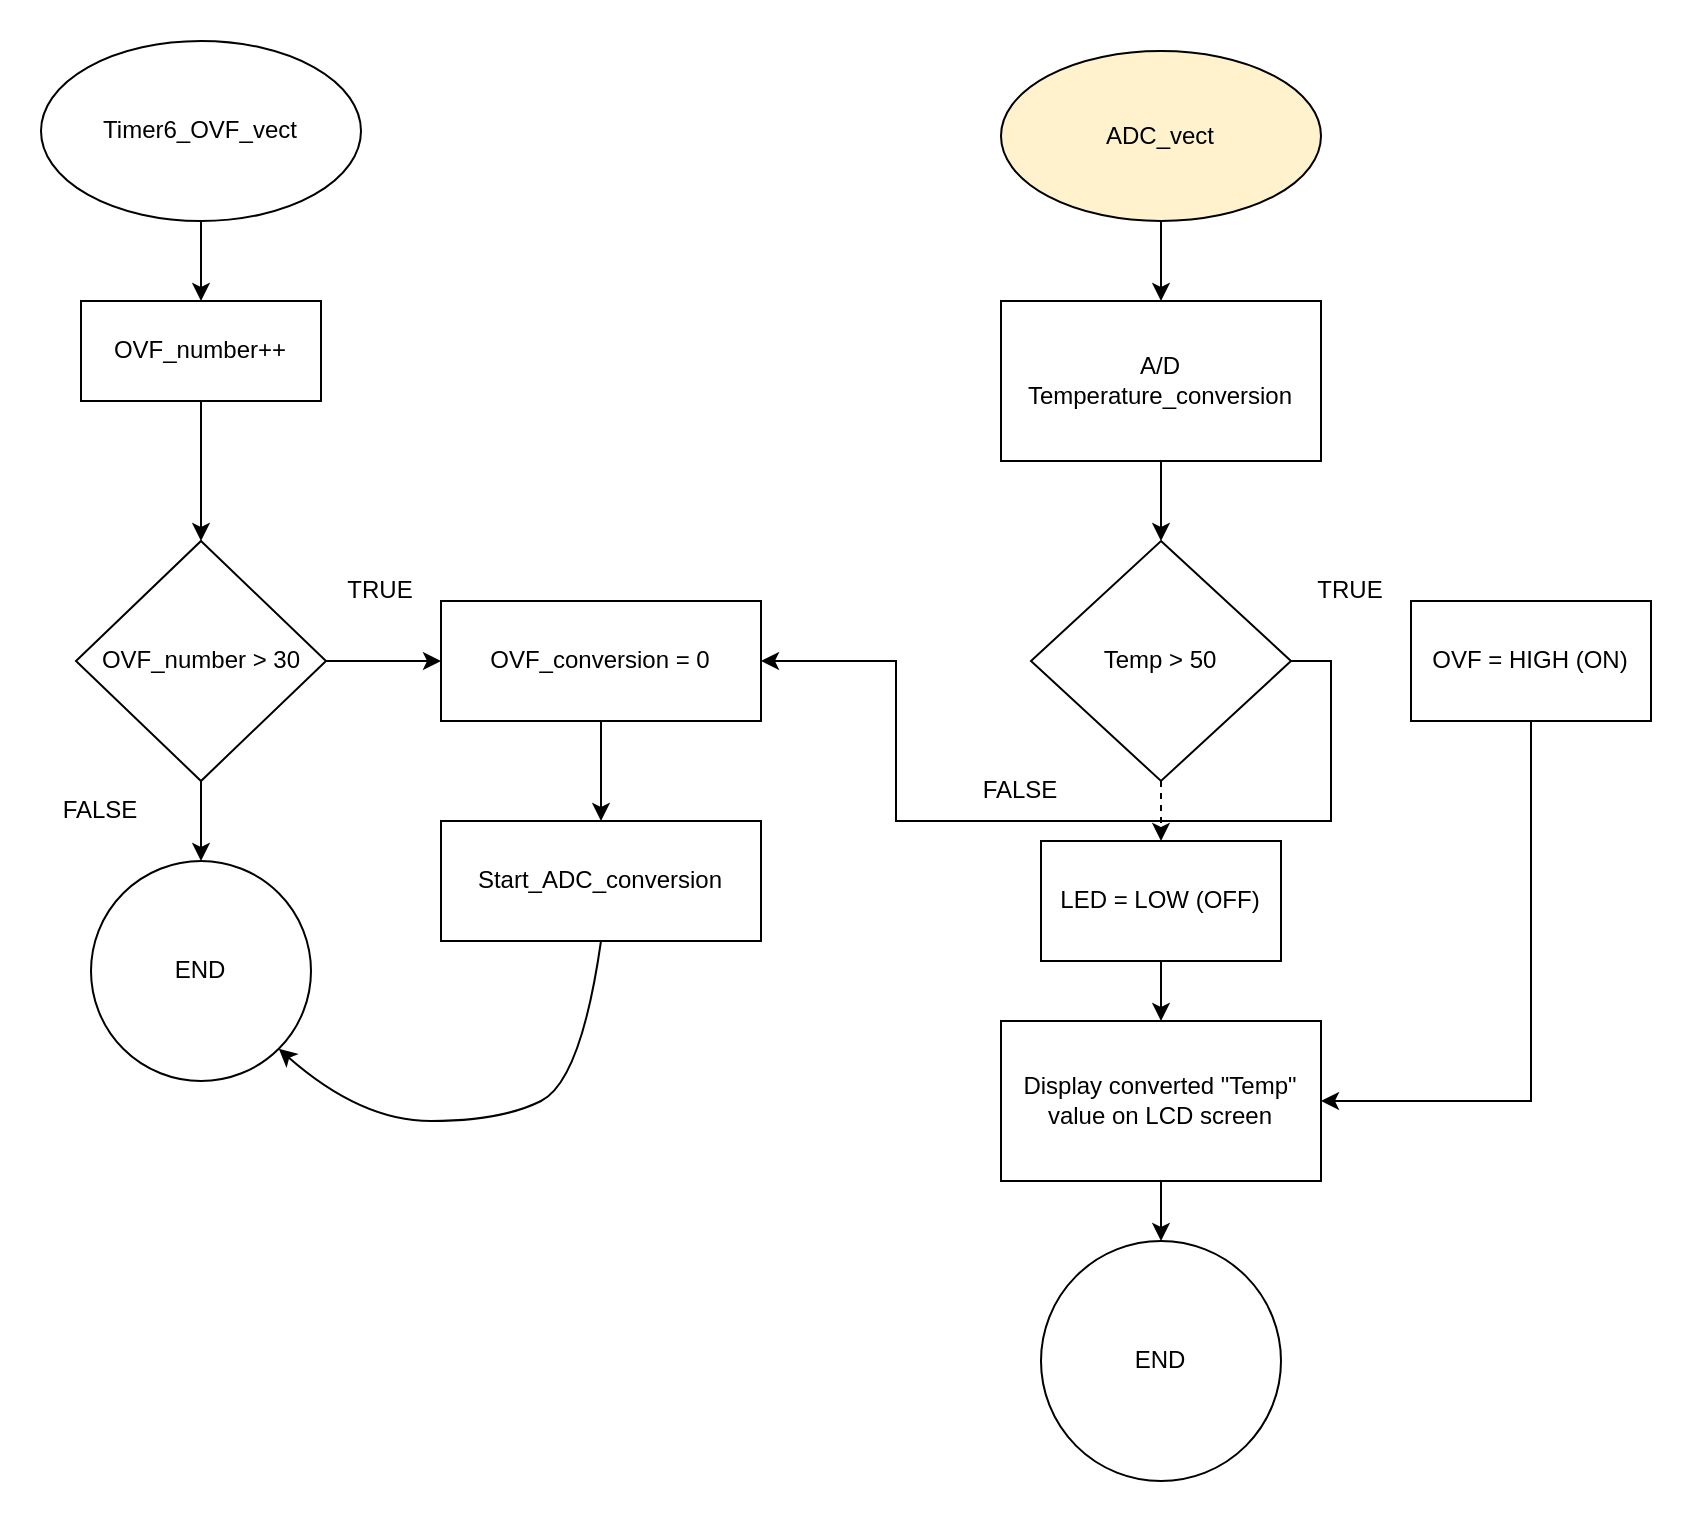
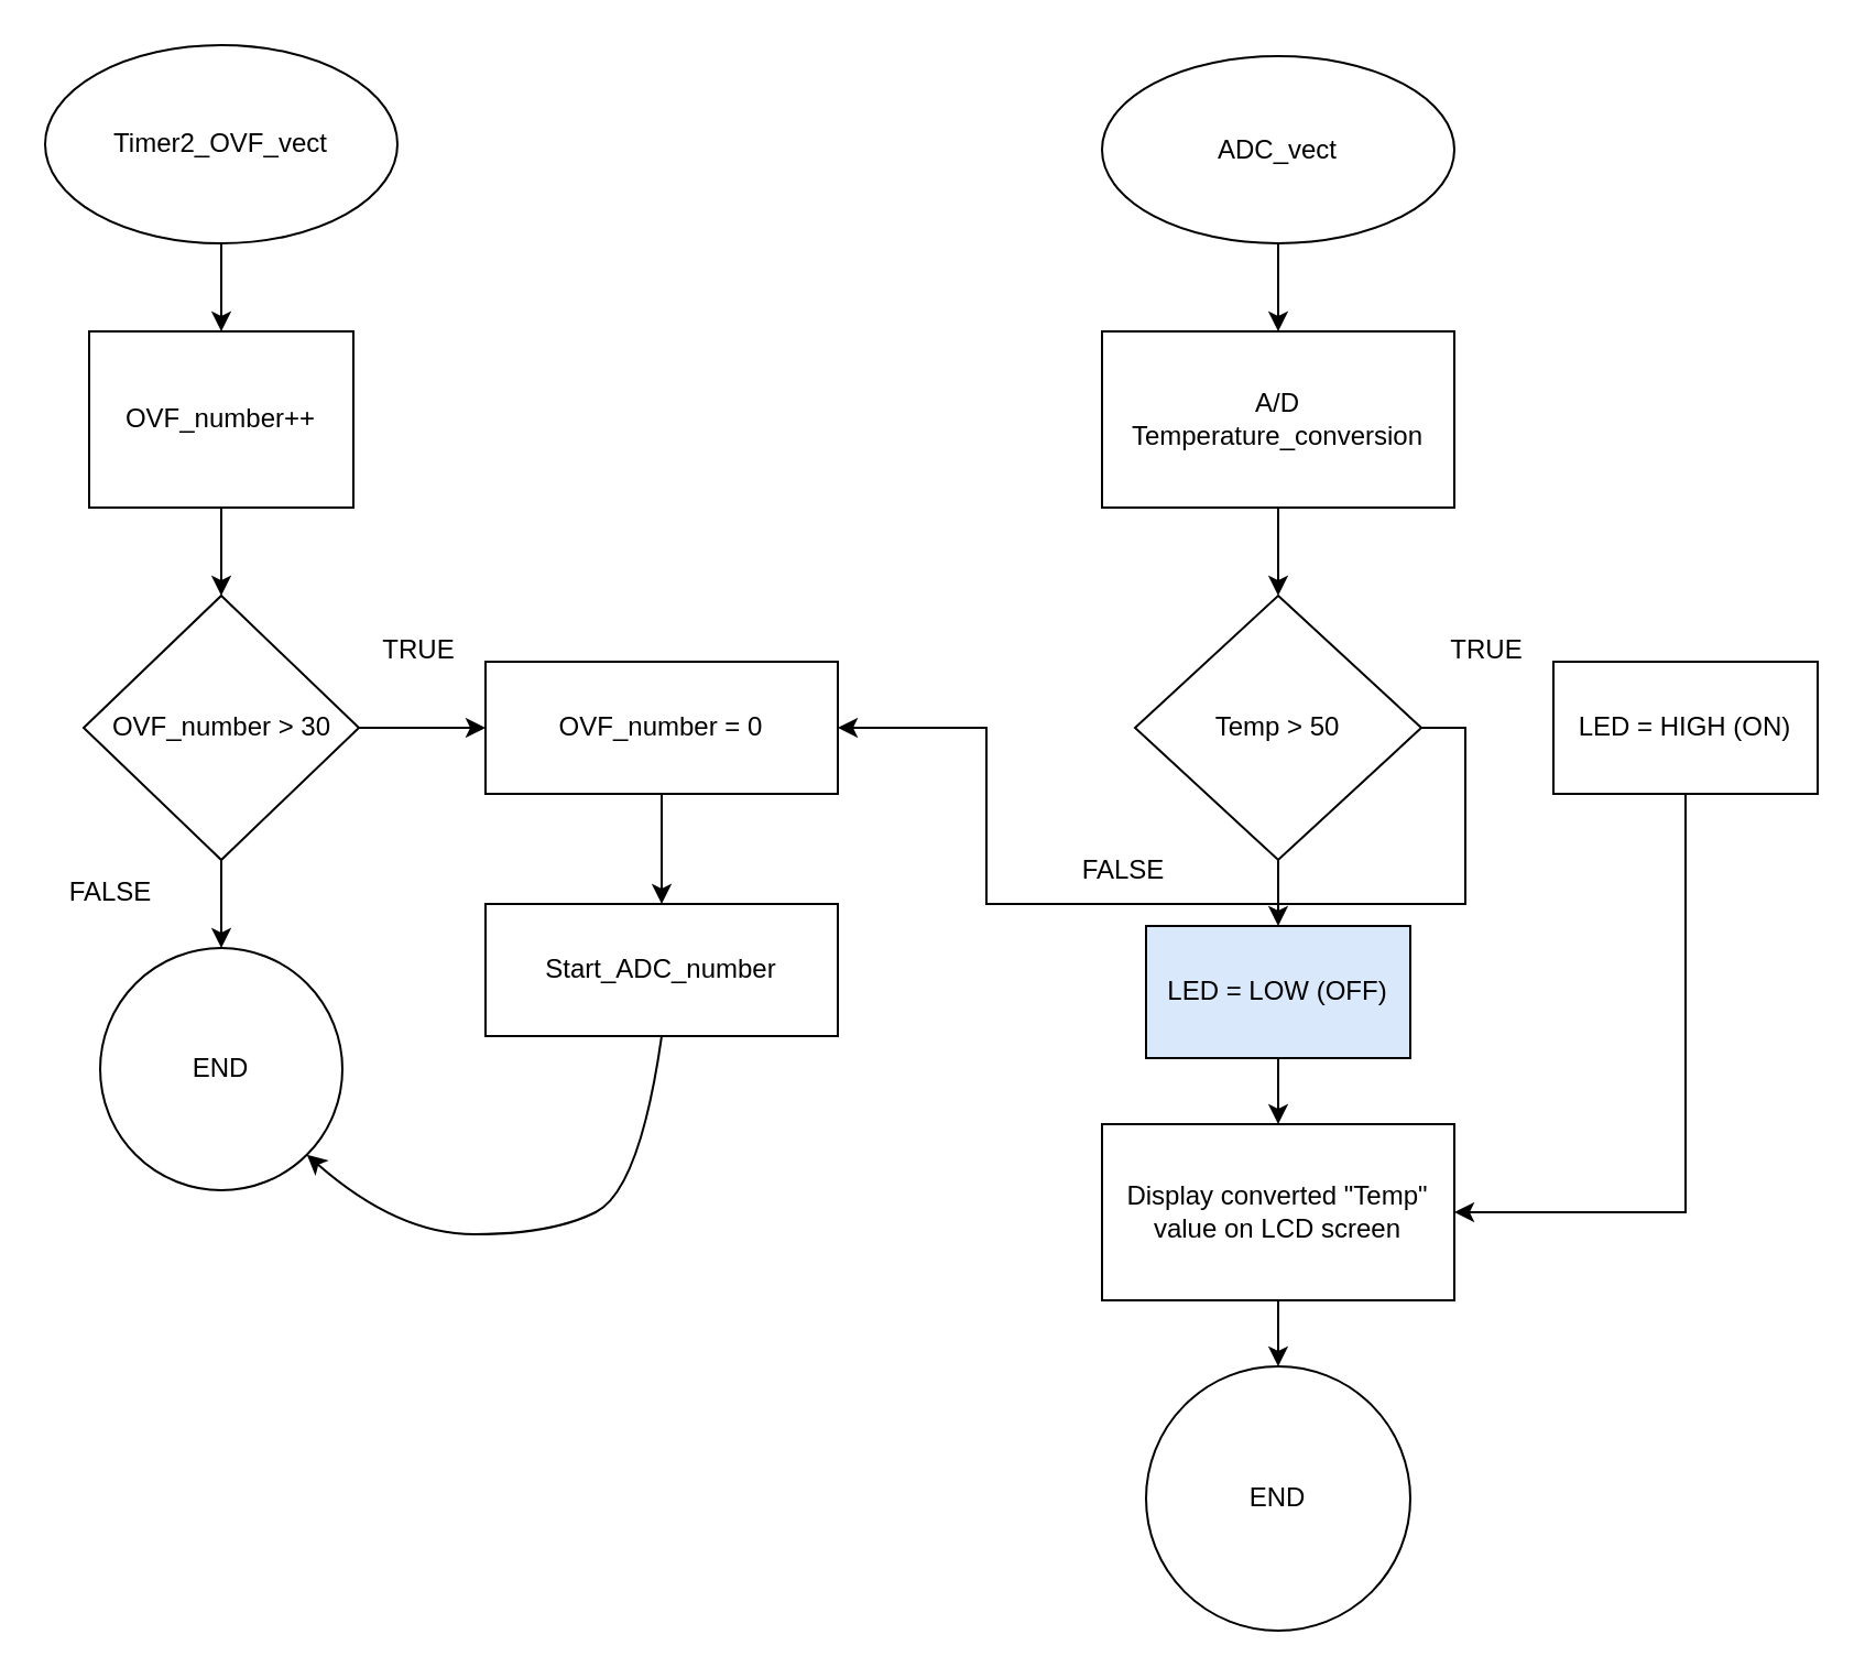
  <mxCell id="0" />
  <mxCell id="1" parent="0" />
- <mxCell id="2" value="Timer6_OVF_vect" style="ellipse;whiteSpace=wrap;html=1;" vertex="1" parent="1"><mxGeometry x="20" y="20" width="160" height="90" as="geometry" /></mxCell>
+ <mxCell id="2" value="Timer2_OVF_vect" style="ellipse;whiteSpace=wrap;html=1;" vertex="1" parent="1"><mxGeometry x="20" y="20" width="160" height="90" as="geometry" /></mxCell>
  <mxCell id="3" value="" style="endArrow=classic;html=1;rounded=0;exitX=0.5;exitY=1;exitDx=0;exitDy=0;entryX=0.5;entryY=0;entryDx=0;entryDy=0;" edge="1" parent="1" source="2" target="4"><mxGeometry width="50" height="50" relative="1" as="geometry"><mxPoint x="104.5" y="140" as="sourcePoint" /><mxPoint x="105" y="210" as="targetPoint" /></mxGeometry></mxCell>
- <mxCell id="4" value="OVF_number++" style="rounded=0;whiteSpace=wrap;html=1;" vertex="1" parent="1"><mxGeometry x="40" y="150" width="120" height="50" as="geometry" /></mxCell>
+ <mxCell id="4" value="OVF_number++" style="rounded=0;whiteSpace=wrap;html=1;" vertex="1" parent="1"><mxGeometry x="40" y="150" width="120" height="80" as="geometry" /></mxCell>
  <mxCell id="5" value="" style="endArrow=classic;html=1;rounded=0;exitX=0.5;exitY=1;exitDx=0;exitDy=0;" edge="1" parent="1" source="4"><mxGeometry width="50" height="50" relative="1" as="geometry"><mxPoint x="80" y="280" as="sourcePoint" /><mxPoint x="100" y="270" as="targetPoint" /></mxGeometry></mxCell>
  <mxCell id="6" value="OVF_number &amp;gt; 30" style="rhombus;whiteSpace=wrap;html=1;" vertex="1" parent="1"><mxGeometry x="37.5" y="270" width="125" height="120" as="geometry" /></mxCell>
  <mxCell id="7" value="" style="endArrow=classic;html=1;rounded=0;exitX=1;exitY=0.5;exitDx=0;exitDy=0;" edge="1" parent="1" source="6"><mxGeometry width="50" height="50" relative="1" as="geometry"><mxPoint x="210" y="380" as="sourcePoint" /><mxPoint x="220" y="330" as="targetPoint" /></mxGeometry></mxCell>
  <mxCell id="8" value="" style="endArrow=classic;html=1;rounded=0;exitX=0.5;exitY=1;exitDx=0;exitDy=0;" edge="1" parent="1" source="6"><mxGeometry width="50" height="50" relative="1" as="geometry"><mxPoint x="80" y="470" as="sourcePoint" /><mxPoint x="100" y="430" as="targetPoint" /></mxGeometry></mxCell>
  <mxCell id="9" value="TRUE" style="text;html=1;strokeColor=none;fillColor=none;align=center;verticalAlign=middle;whiteSpace=wrap;rounded=0;" vertex="1" parent="1"><mxGeometry x="160" y="280" width="60" height="30" as="geometry" /></mxCell>
  <mxCell id="10" value="FALSE" style="text;html=1;strokeColor=none;fillColor=none;align=center;verticalAlign=middle;whiteSpace=wrap;rounded=0;" vertex="1" parent="1"><mxGeometry x="20" y="390" width="60" height="30" as="geometry" /></mxCell>
  <mxCell id="11" value="END" style="ellipse;whiteSpace=wrap;html=1;aspect=fixed;" vertex="1" parent="1"><mxGeometry x="45" y="430" width="110" height="110" as="geometry" /></mxCell>
- <mxCell id="12" value="OVF_conversion = 0" style="rounded=0;whiteSpace=wrap;html=1;" vertex="1" parent="1"><mxGeometry x="220" y="300" width="160" height="60" as="geometry" /></mxCell>
+ <mxCell id="12" value="OVF_number = 0" style="rounded=0;whiteSpace=wrap;html=1;" vertex="1" parent="1"><mxGeometry x="220" y="300" width="160" height="60" as="geometry" /></mxCell>
  <mxCell id="13" value="" style="endArrow=classic;html=1;rounded=0;exitX=0.5;exitY=1;exitDx=0;exitDy=0;" edge="1" parent="1" source="12"><mxGeometry width="50" height="50" relative="1" as="geometry"><mxPoint x="290" y="430" as="sourcePoint" /><mxPoint x="300" y="410" as="targetPoint" /></mxGeometry></mxCell>
- <mxCell id="14" value="Start_ADC_conversion" style="rounded=0;whiteSpace=wrap;html=1;" vertex="1" parent="1"><mxGeometry x="220" y="410" width="160" height="60" as="geometry" /></mxCell>
+ <mxCell id="14" value="Start_ADC_number" style="rounded=0;whiteSpace=wrap;html=1;" vertex="1" parent="1"><mxGeometry x="220" y="410" width="160" height="60" as="geometry" /></mxCell>
  <mxCell id="15" value="" style="curved=1;endArrow=classic;html=1;rounded=0;exitX=0.5;exitY=1;exitDx=0;exitDy=0;entryX=1;entryY=1;entryDx=0;entryDy=0;" edge="1" parent="1" source="14" target="11"><mxGeometry width="50" height="50" relative="1" as="geometry"><mxPoint x="260" y="570" as="sourcePoint" /><mxPoint x="310" y="520" as="targetPoint" /><Array as="points"><mxPoint x="290" y="540" /><mxPoint x="250" y="560" /><mxPoint x="180" y="560" /></Array></mxGeometry></mxCell>
- <mxCell id="16" value="ADC_vect" style="ellipse;whiteSpace=wrap;html=1;fillColor=#fff2cc;" vertex="1" parent="1"><mxGeometry x="500" y="25" width="160" height="85" as="geometry" /></mxCell>
+ <mxCell id="16" value="ADC_vect" style="ellipse;whiteSpace=wrap;html=1;" vertex="1" parent="1"><mxGeometry x="500" y="25" width="160" height="85" as="geometry" /></mxCell>
  <mxCell id="17" value="" style="endArrow=classic;html=1;rounded=0;exitX=0.5;exitY=1;exitDx=0;exitDy=0;" edge="1" parent="1" source="16"><mxGeometry width="50" height="50" relative="1" as="geometry"><mxPoint x="580" y="160" as="sourcePoint" /><mxPoint x="580" y="150" as="targetPoint" /></mxGeometry></mxCell>
  <mxCell id="18" style="edgeStyle=orthogonalEdgeStyle;rounded=0;orthogonalLoop=1;jettySize=auto;html=1;exitX=0.5;exitY=1;exitDx=0;exitDy=0;" edge="1" parent="1" source="19"><mxGeometry relative="1" as="geometry"><mxPoint x="580" y="270" as="targetPoint" /></mxGeometry></mxCell>
  <mxCell id="19" value="A/D &lt;br&gt;Temperature_conversion" style="rounded=0;whiteSpace=wrap;html=1;" vertex="1" parent="1"><mxGeometry x="500" y="150" width="160" height="80" as="geometry" /></mxCell>
  <mxCell id="20" style="edgeStyle=orthogonalEdgeStyle;rounded=0;orthogonalLoop=1;jettySize=auto;html=1;exitX=1;exitY=0.5;exitDx=0;exitDy=0;" edge="1" parent="1" source="22" target="12"><mxGeometry relative="1" as="geometry" /></mxCell>
- <mxCell id="21" style="edgeStyle=orthogonalEdgeStyle;rounded=0;orthogonalLoop=1;jettySize=auto;html=1;exitX=0.5;exitY=1;exitDx=0;exitDy=0;entryX=0.5;entryY=0;entryDx=0;entryDy=0;dashed=1;" edge="1" parent="1" source="22" target="25"><mxGeometry relative="1" as="geometry" /></mxCell>
+ <mxCell id="21" style="edgeStyle=orthogonalEdgeStyle;rounded=0;orthogonalLoop=1;jettySize=auto;html=1;exitX=0.5;exitY=1;exitDx=0;exitDy=0;entryX=0.5;entryY=0;entryDx=0;entryDy=0;" edge="1" parent="1" source="22" target="25"><mxGeometry relative="1" as="geometry" /></mxCell>
  <mxCell id="22" value="Temp &amp;gt; 50" style="rhombus;whiteSpace=wrap;html=1;" vertex="1" parent="1"><mxGeometry x="515" y="270" width="130" height="120" as="geometry" /></mxCell>
  <mxCell id="23" value="TRUE" style="text;html=1;strokeColor=none;fillColor=none;align=center;verticalAlign=middle;whiteSpace=wrap;rounded=0;" vertex="1" parent="1"><mxGeometry x="645" y="280" width="60" height="30" as="geometry" /></mxCell>
  <mxCell id="24" value="FALSE" style="text;html=1;strokeColor=none;fillColor=none;align=center;verticalAlign=middle;whiteSpace=wrap;rounded=0;" vertex="1" parent="1"><mxGeometry x="480" y="380" width="60" height="30" as="geometry" /></mxCell>
- <mxCell id="25" value="LED = LOW (OFF)" style="rounded=0;whiteSpace=wrap;html=1;" vertex="1" parent="1"><mxGeometry x="520" y="420" width="120" height="60" as="geometry" /></mxCell>
+ <mxCell id="25" value="LED = LOW (OFF)" style="rounded=0;whiteSpace=wrap;html=1;fillColor=#dae8fc;" vertex="1" parent="1"><mxGeometry x="520" y="420" width="120" height="60" as="geometry" /></mxCell>
  <mxCell id="26" style="edgeStyle=orthogonalEdgeStyle;rounded=0;orthogonalLoop=1;jettySize=auto;html=1;exitX=0.5;exitY=1;exitDx=0;exitDy=0;entryX=1;entryY=0.5;entryDx=0;entryDy=0;" edge="1" parent="1" source="27" target="31"><mxGeometry relative="1" as="geometry"><mxPoint x="770" y="670" as="targetPoint" /><Array as="points"><mxPoint x="765" y="550" /></Array></mxGeometry></mxCell>
- <mxCell id="27" value="OVF = HIGH (ON)" style="rounded=0;whiteSpace=wrap;html=1;" vertex="1" parent="1"><mxGeometry x="705" y="300" width="120" height="60" as="geometry" /></mxCell>
+ <mxCell id="27" value="LED = HIGH (ON)" style="rounded=0;whiteSpace=wrap;html=1;" vertex="1" parent="1"><mxGeometry x="705" y="300" width="120" height="60" as="geometry" /></mxCell>
  <mxCell id="28" value="END" style="ellipse;whiteSpace=wrap;html=1;aspect=fixed;" vertex="1" parent="1"><mxGeometry x="520" y="620" width="120" height="120" as="geometry" /></mxCell>
  <mxCell id="29" value="" style="endArrow=classic;html=1;rounded=0;" edge="1" parent="1"><mxGeometry width="50" height="50" relative="1" as="geometry"><mxPoint x="580" y="480" as="sourcePoint" /><mxPoint x="580" y="510" as="targetPoint" /></mxGeometry></mxCell>
  <mxCell id="30" style="edgeStyle=orthogonalEdgeStyle;rounded=0;orthogonalLoop=1;jettySize=auto;html=1;exitX=0.5;exitY=1;exitDx=0;exitDy=0;entryX=0.5;entryY=0;entryDx=0;entryDy=0;" edge="1" parent="1" source="31" target="28"><mxGeometry relative="1" as="geometry" /></mxCell>
  <mxCell id="31" value="Display converted &quot;Temp&quot; value on LCD screen" style="rounded=0;whiteSpace=wrap;html=1;" vertex="1" parent="1"><mxGeometry x="500" y="510" width="160" height="80" as="geometry" /></mxCell>
